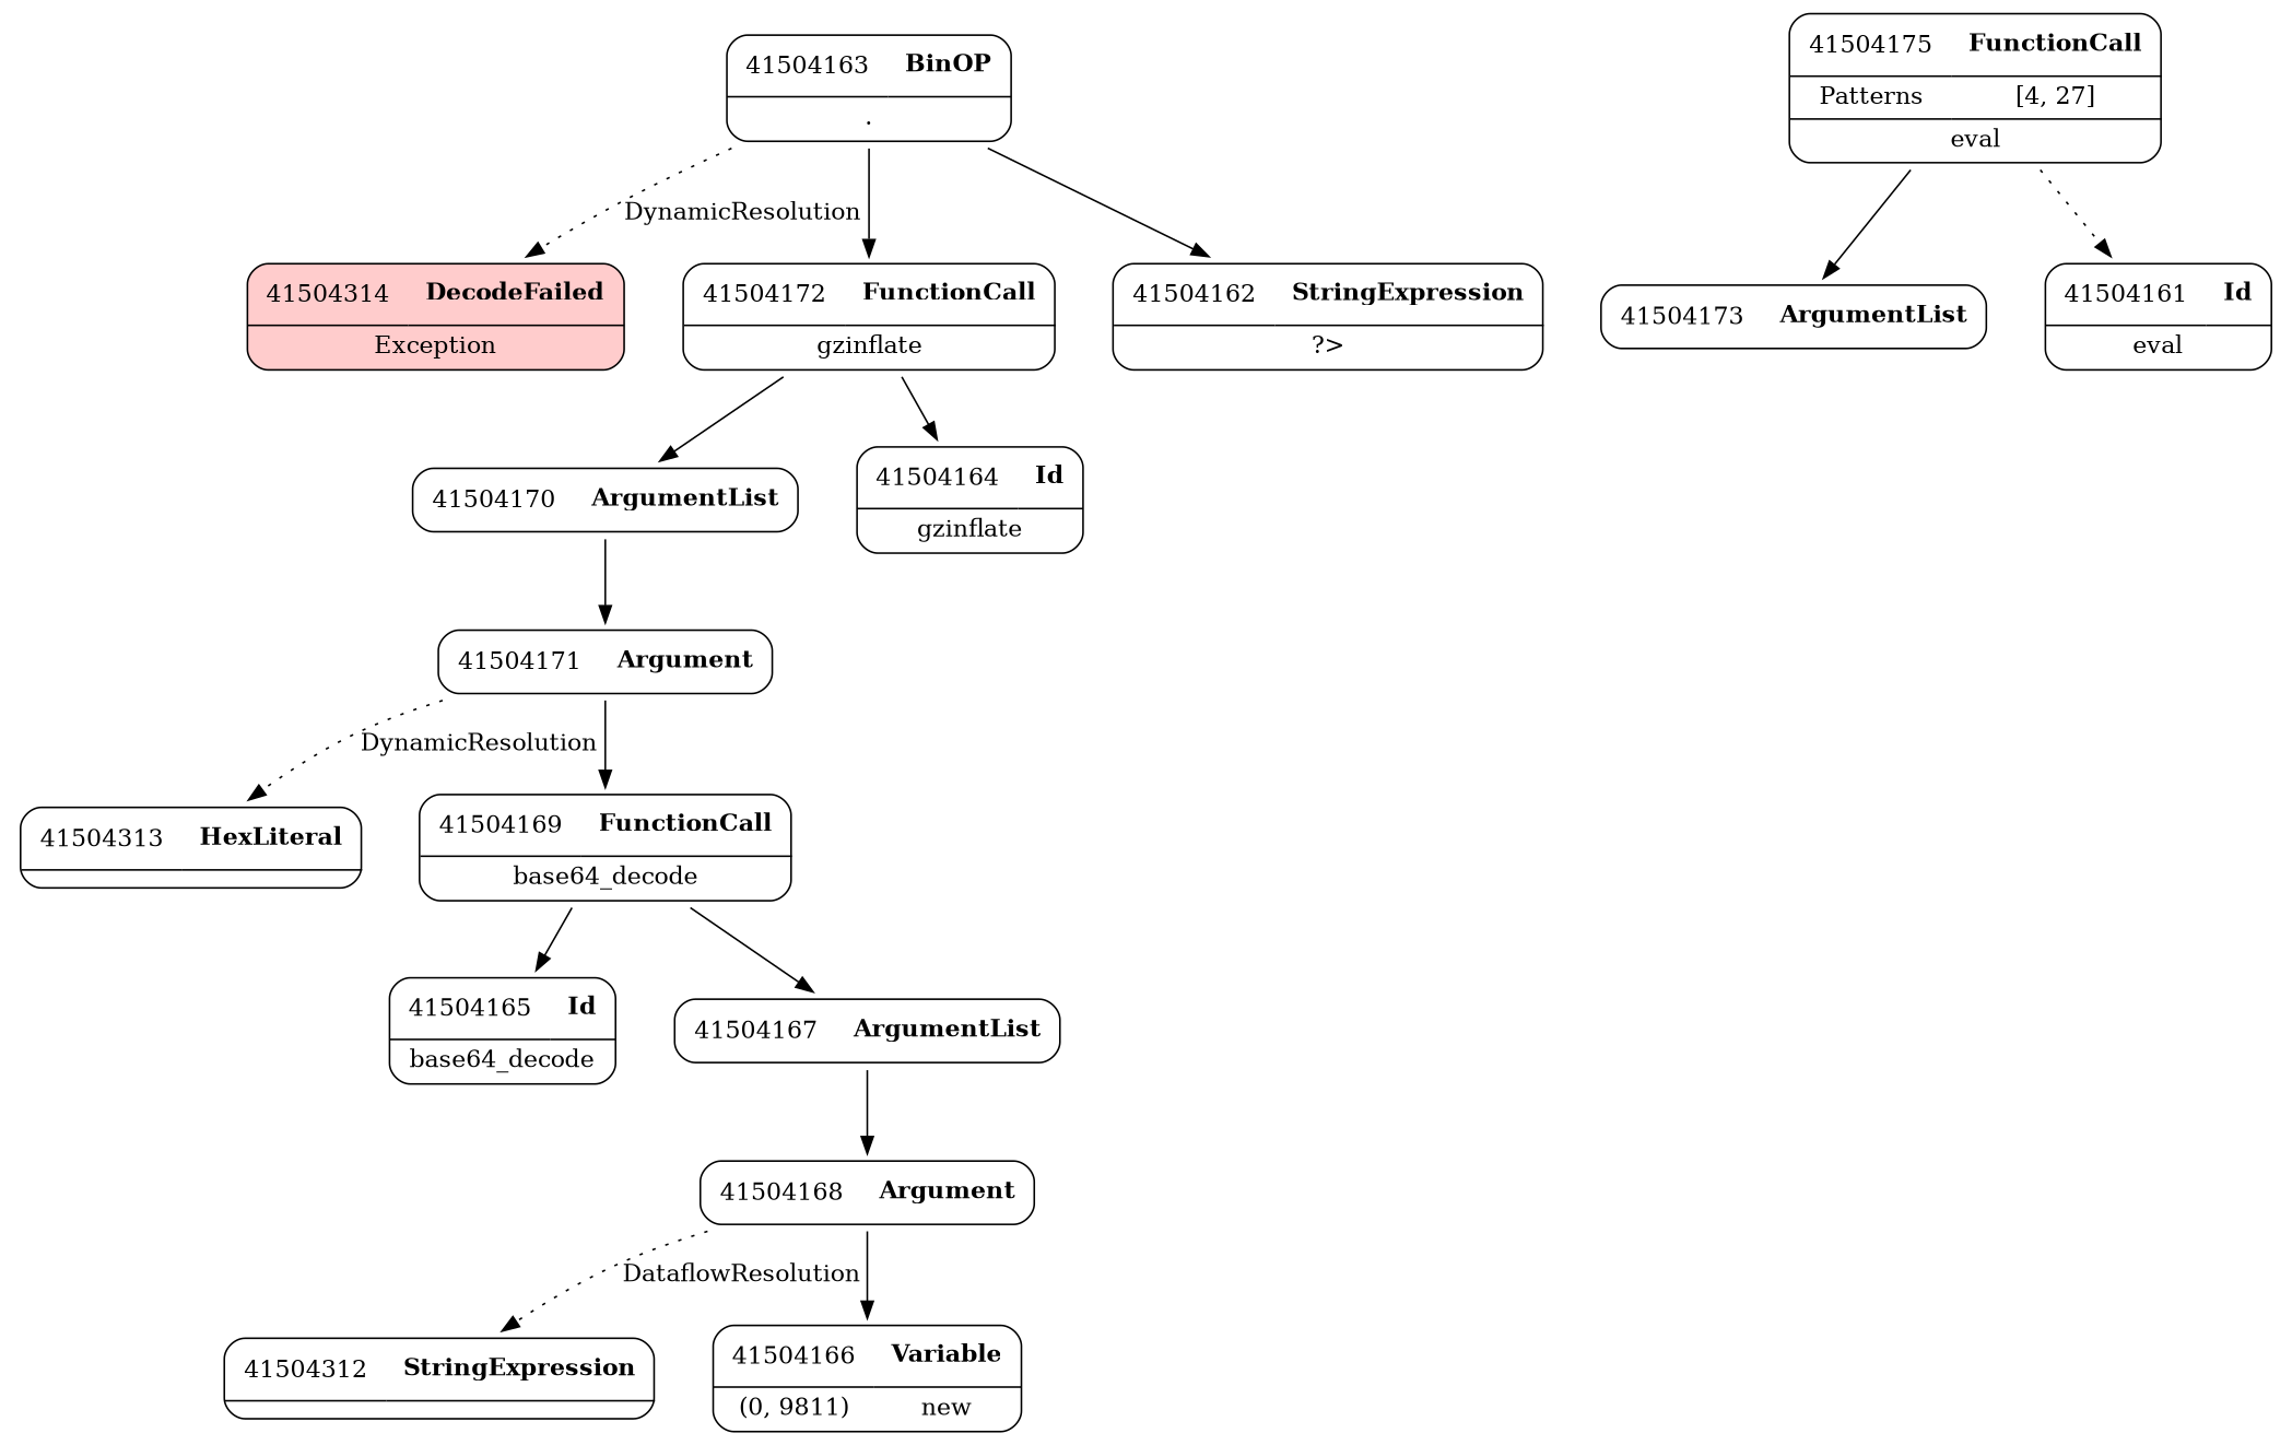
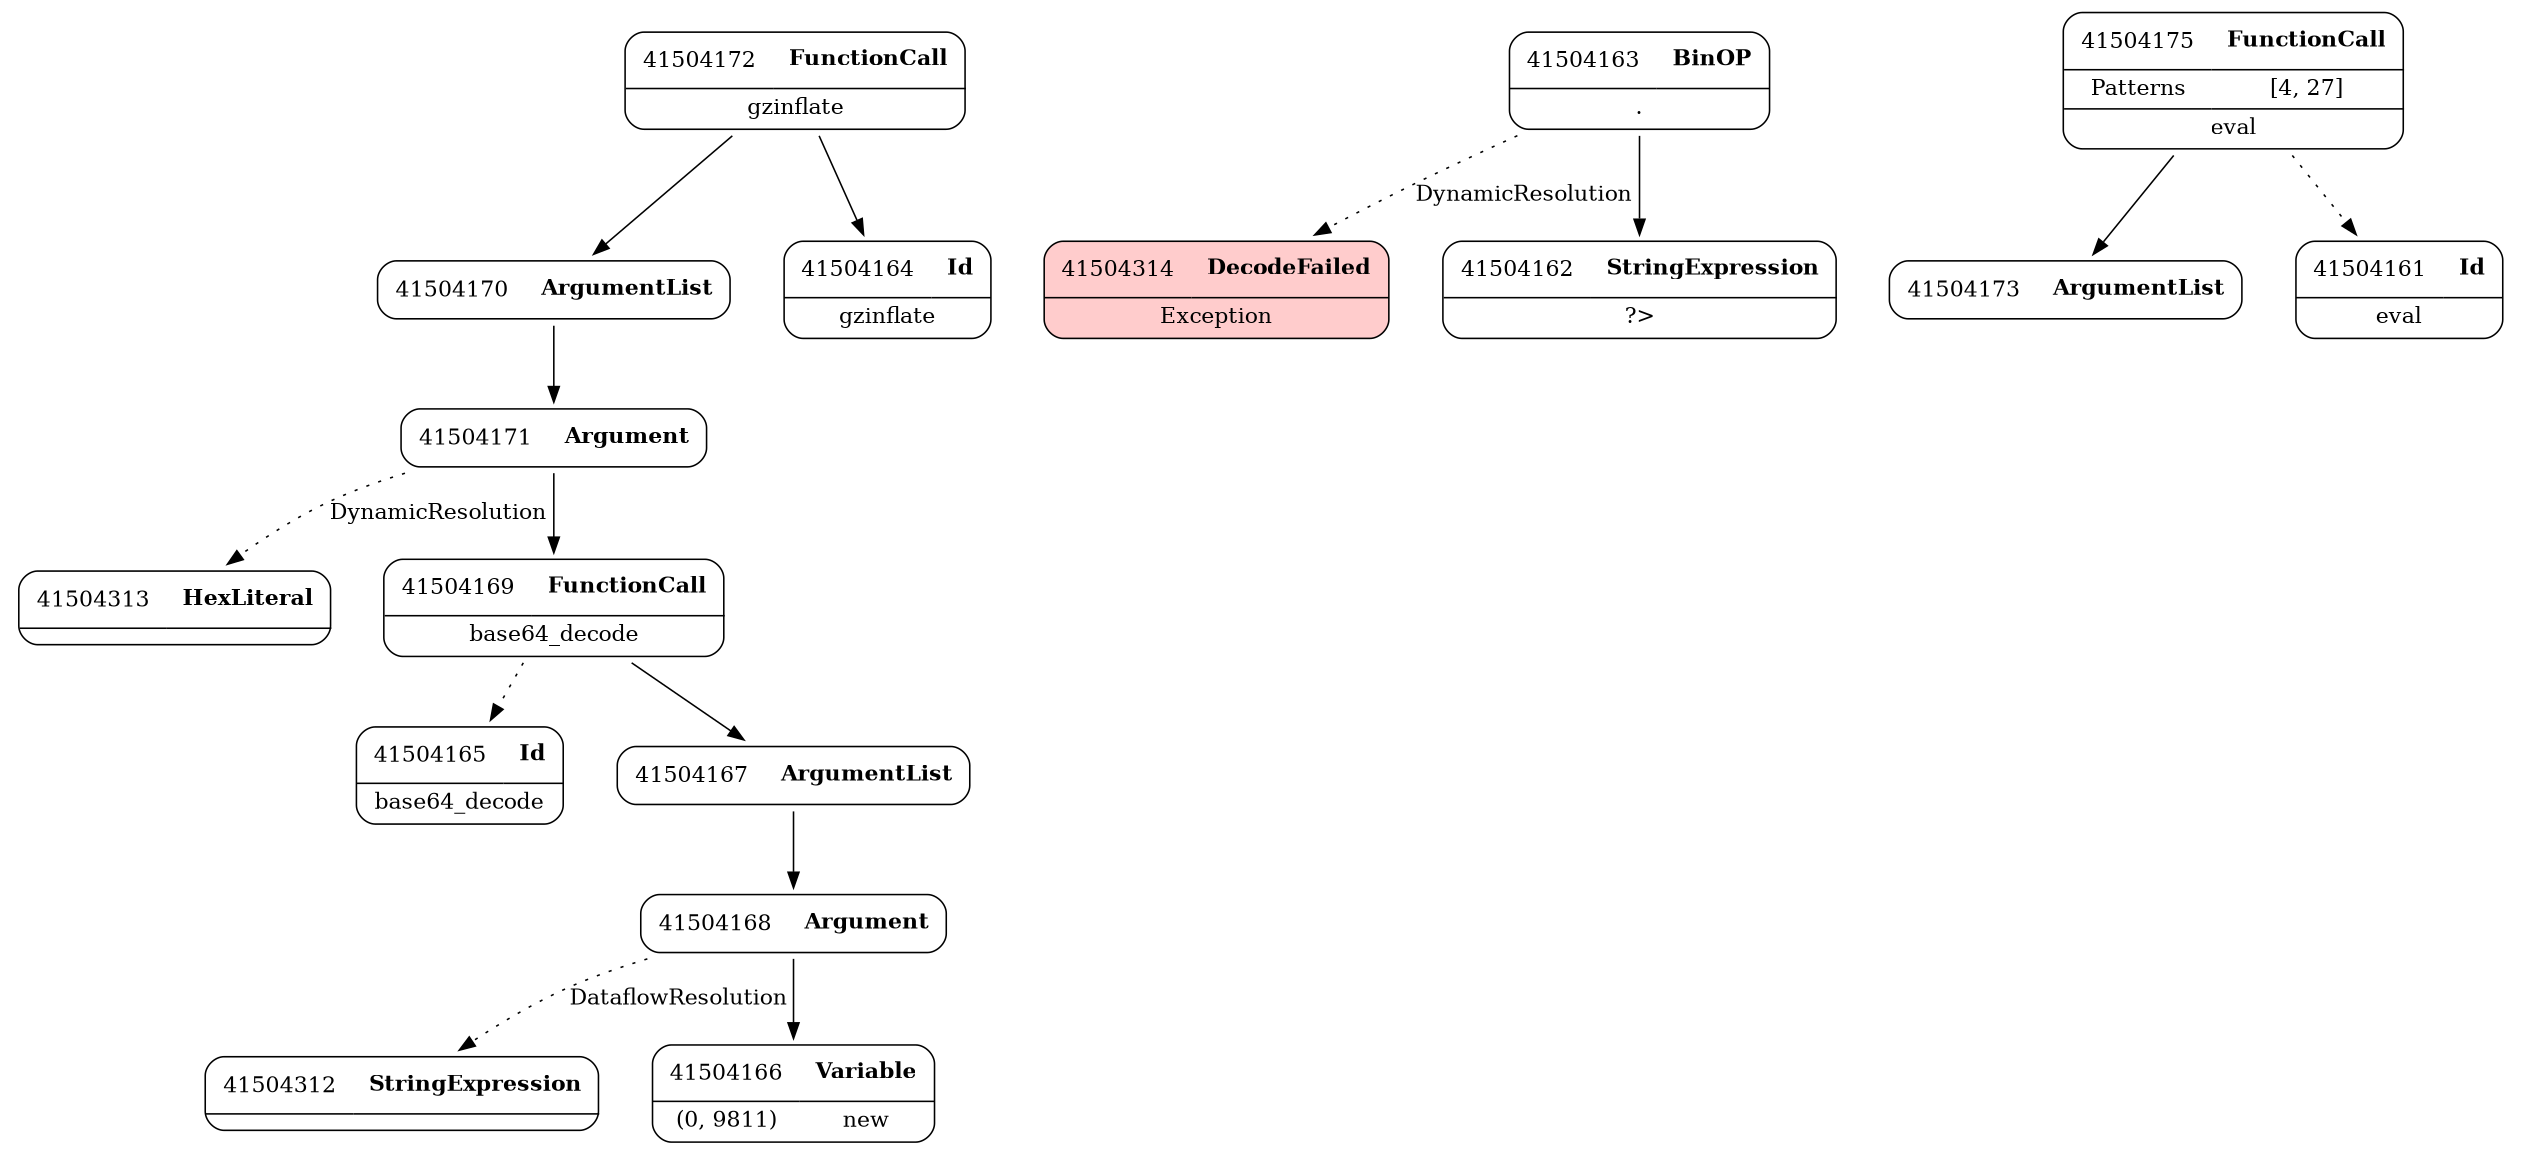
  digraph {
    node [shape=none]
    edge [weight=2]
    n1 [label=<<TABLE border='1' cellspacing='0' cellpadding='10' style='rounded' ><TR><TD border='0'>41504313</TD><TD border='0'><B>HexLiteral</B></TD></TR><HR/><TR><TD border='0' cellpadding='5' colspan='2'></TD></TR></TABLE>>]
    n2 [label=<<TABLE border='1' cellspacing='0' cellpadding='10' style='rounded' ><TR><TD border='0'>41504312</TD><TD border='0'><B>StringExpression</B></TD></TR><HR/><TR><TD border='0' cellpadding='5' colspan='2'></TD></TR></TABLE>>]
    n3 [label=<<TABLE border='1' cellspacing='0' cellpadding='10' style='rounded' bgcolor='#FFCCCC' ><TR><TD border='0'>41504314</TD><TD border='0'><B>DecodeFailed</B></TD></TR><HR/><TR><TD border='0' cellpadding='5' colspan='2'>Exception</TD></TR></TABLE>>]
    n4 [label=<<TABLE border='1' cellspacing='0' cellpadding='10' style='rounded' ><TR><TD border='0'>41504169</TD><TD border='0'><B>FunctionCall</B></TD></TR><HR/><TR><TD border='0' cellpadding='5' colspan='2'>base64_decode</TD></TR></TABLE>>]
    n5 [label=<<TABLE border='1' cellspacing='0' cellpadding='10' style='rounded' ><TR><TD border='0'>41504165</TD><TD border='0'><B>Id</B></TD></TR><HR/><TR><TD border='0' cellpadding='5' colspan='2'>base64_decode</TD></TR></TABLE>>]
    n6 [label=<<TABLE border='1' cellspacing='0' cellpadding='10' style='rounded' ><TR><TD border='0'>41504167</TD><TD border='0'><B>ArgumentList</B></TD></TR></TABLE>>]
    n7 [label=<<TABLE border='1' cellspacing='0' cellpadding='10' style='rounded' ><TR><TD border='0'>41504168</TD><TD border='0'><B>Argument</B></TD></TR></TABLE>>]
    n8 [label=<<TABLE border='1' cellspacing='0' cellpadding='10' style='rounded' ><TR><TD border='0'>41504166</TD><TD border='0'><B>Variable</B></TD></TR><HR/><TR><TD border='0' cellpadding='5'>(0, 9811)</TD><TD border='0' cellpadding='5'>new</TD></TR></TABLE>>]
    n9 [label=<<TABLE border='1' cellspacing='0' cellpadding='10' style='rounded' ><TR><TD border='0'>41504171</TD><TD border='0'><B>Argument</B></TD></TR></TABLE>>]
    n10 [label=<<TABLE border='1' cellspacing='0' cellpadding='10' style='rounded' ><TR><TD border='0'>41504170</TD><TD border='0'><B>ArgumentList</B></TD></TR></TABLE>>]
    n11 [label=<<TABLE border='1' cellspacing='0' cellpadding='10' style='rounded' ><TR><TD border='0'>41504173</TD><TD border='0'><B>ArgumentList</B></TD></TR></TABLE>>]
    n12 [label=<<TABLE border='1' cellspacing='0' cellpadding='10' style='rounded' ><TR><TD border='0'>41504163</TD><TD border='0'><B>BinOP</B></TD></TR><HR/><TR><TD border='0' cellpadding='5' colspan='2'>.</TD></TR></TABLE>>]
    n13 [label=<<TABLE border='1' cellspacing='0' cellpadding='10' style='rounded' ><TR><TD border='0'>41504172</TD><TD border='0'><B>FunctionCall</B></TD></TR><HR/><TR><TD border='0' cellpadding='5' colspan='2'>gzinflate</TD></TR></TABLE>>]
    n14 [label=<<TABLE border='1' cellspacing='0' cellpadding='10' style='rounded' ><TR><TD border='0'>41504162</TD><TD border='0'><B>StringExpression</B></TD></TR><HR/><TR><TD border='0' cellpadding='5' colspan='2'>?&gt;</TD></TR></TABLE>>]
    n15 [label=<<TABLE border='1' cellspacing='0' cellpadding='10' style='rounded' ><TR><TD border='0'>41504164</TD><TD border='0'><B>Id</B></TD></TR><HR/><TR><TD border='0' cellpadding='5' colspan='2'>gzinflate</TD></TR></TABLE>>]
    n16 [label=<<TABLE border='1' cellspacing='0' cellpadding='10' style='rounded' ><TR><TD border='0'>41504175</TD><TD border='0'><B>FunctionCall</B></TD></TR><HR/><TR><TD border='0' cellpadding='5'>Patterns</TD><TD border='0' cellpadding='5'>[4, 27]</TD></TR><HR/><TR><TD border='0' cellpadding='5' colspan='2'>eval</TD></TR></TABLE>>]
    n17 [label=<<TABLE border='1' cellspacing='0' cellpadding='10' style='rounded' ><TR><TD border='0'>41504161</TD><TD border='0'><B>Id</B></TD></TR><HR/><TR><TD border='0' cellpadding='5' colspan='2'>eval</TD></TR></TABLE>>]
-   n4 -> n5
+   n4 -> n5 [style=dotted]
    n4 -> n6
    n6 -> n7
    n7 -> n2 [label=DataflowResolution style=dotted weight=""]
    n7 -> n8
    n9 -> n1 [label=DynamicResolution style=dotted weight=""]
    n9 -> n4
    n10 -> n9
    n12 -> n3 [label=DynamicResolution style=dotted weight=""]
-   n12 -> n13
    n12 -> n14
    n13 -> n10
    n13 -> n15
    n16 -> n11
    n16 -> n17 [style=dotted]
  }
